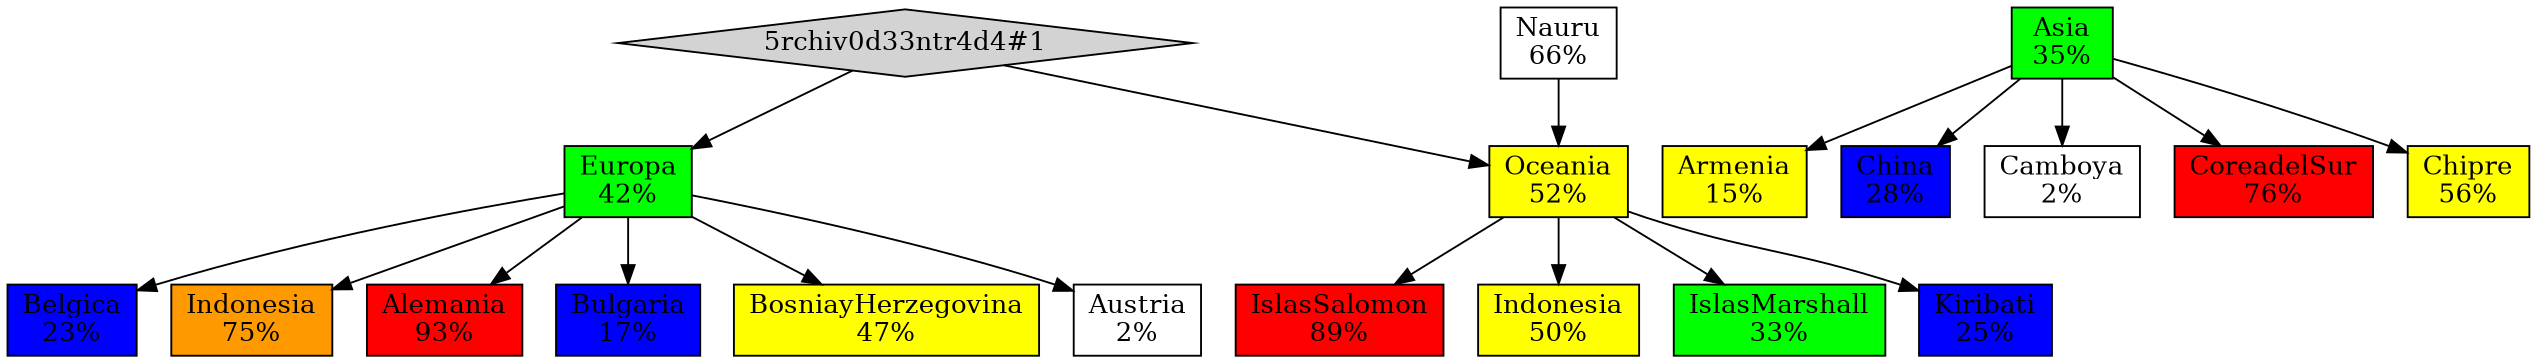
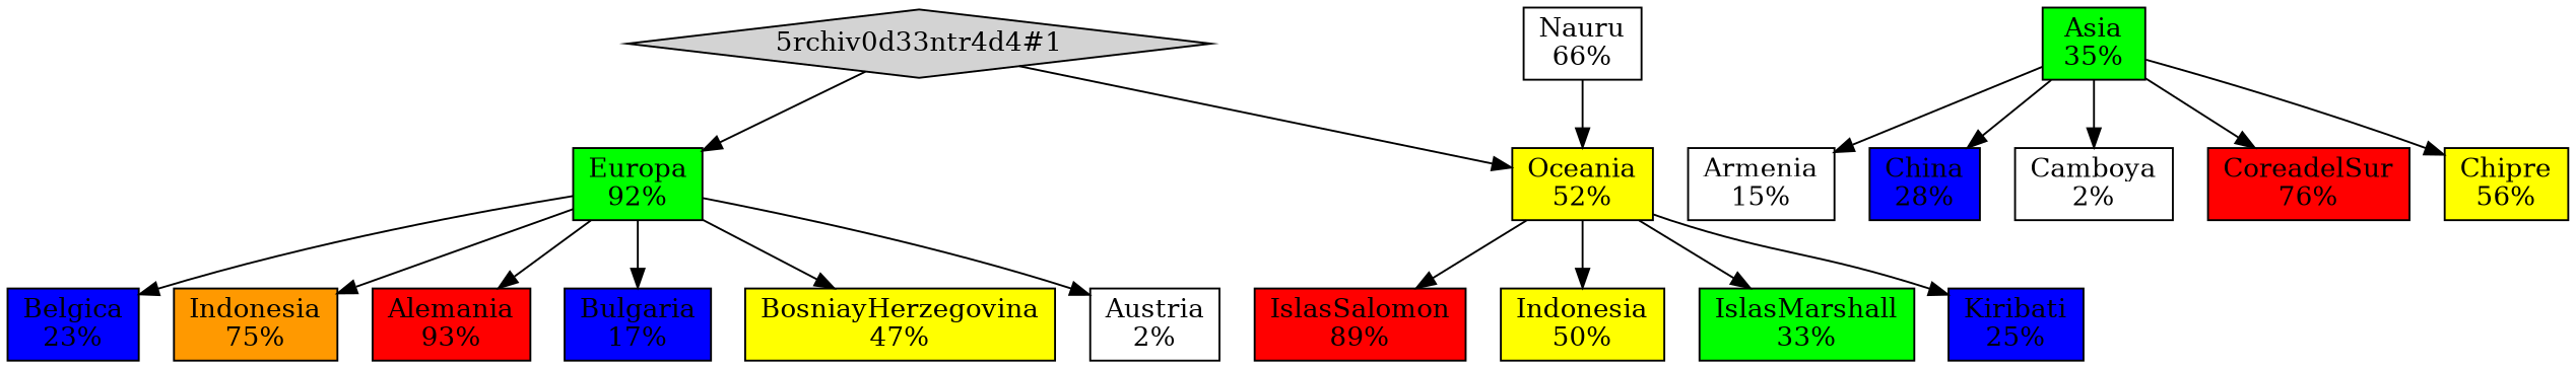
  digraph {
    node [shape=box style=filled fillcolor="#FFFF00"]
    n1 [label="5rchiv0d33ntr4d4#1" shape=diamond fillcolor=""]
-   n2 [fillcolor="#00FF00" label="Europa\n42%"]
+   n2 [fillcolor="#00FF00" label="Europa\n92%"]
    n3 [label="Oceania\n52%"]
    n4 [fillcolor="#0000FF" label="Belgica\n23%"]
    n5 [fillcolor="#FF9900" label="Indonesia\n75%"]
    n6 [fillcolor="#FF0000" label="Alemania\n93%"]
    n7 [fillcolor="#0000FF" label="Bulgaria\n17%"]
    n8 [label="BosniayHerzegovina\n47%"]
    n9 [fillcolor="#FFFFFF" label="Austria\n2%"]
    n10 [fillcolor="#00FF00" label="Asia\n35%"]
-   n11 [label="Armenia\n15%"]
+   n11 [fillcolor="#FFFFFF" label="Armenia\n15%"]
    n12 [fillcolor="#0000FF" label="China\n28%"]
    n13 [fillcolor="#FFFFFF" label="Camboya\n2%"]
    n14 [fillcolor="#FF0000" label="CoreadelSur\n76%"]
    n15 [label="Chipre\n56%"]
    n16 [fillcolor="#FF0000" label="IslasSalomon\n89%"]
    n17 [label="Indonesia\n50%"]
    n18 [fillcolor="#00FF00" label="IslasMarshall\n33%"]
    n19 [fillcolor="#0000FF" label="Kiribati\n25%"]
    n20 [fillcolor="#FFFFFF" label="Nauru\n66%"]
    n1 -> n2
    n1 -> n3
    n2 -> n4
    n2 -> n5
    n2 -> n6
    n2 -> n7
    n2 -> n8
    n2 -> n9
    n3 -> n16
    n3 -> n17
    n3 -> n18
    n3 -> n19
    n10 -> n11
    n10 -> n12
    n10 -> n13
    n10 -> n14
    n10 -> n15
    n20 -> n3
  }
